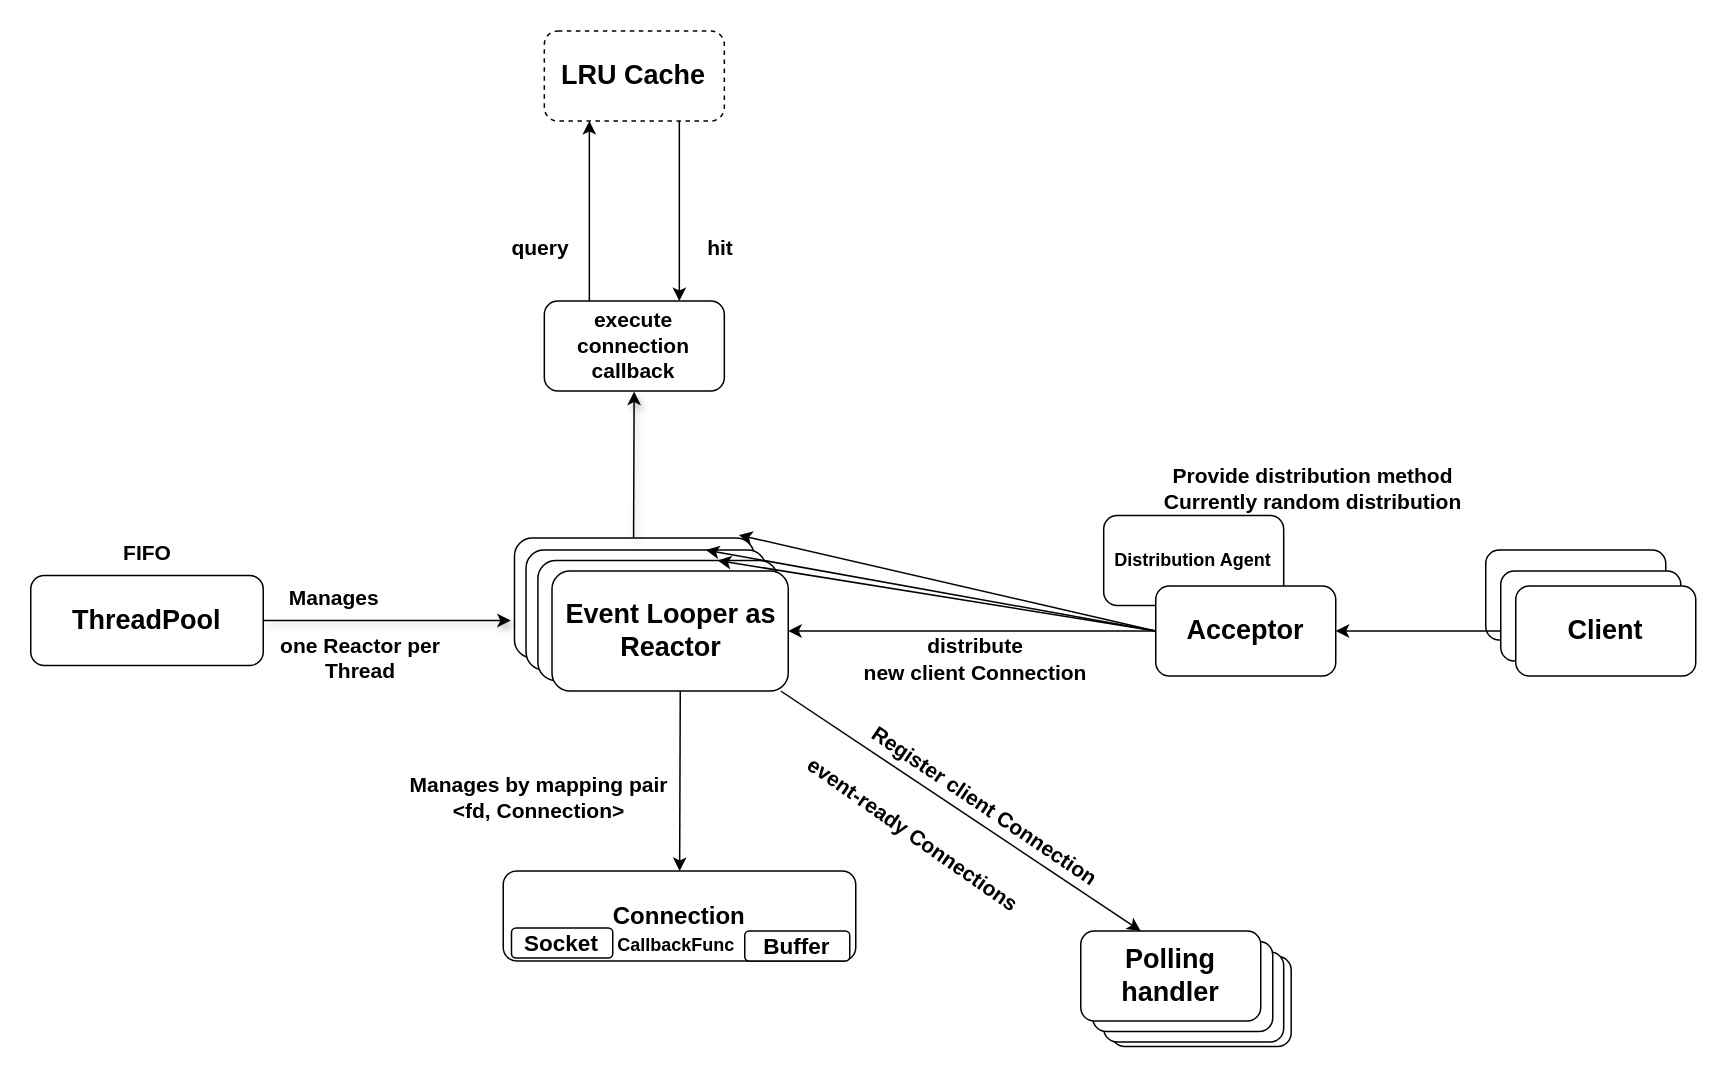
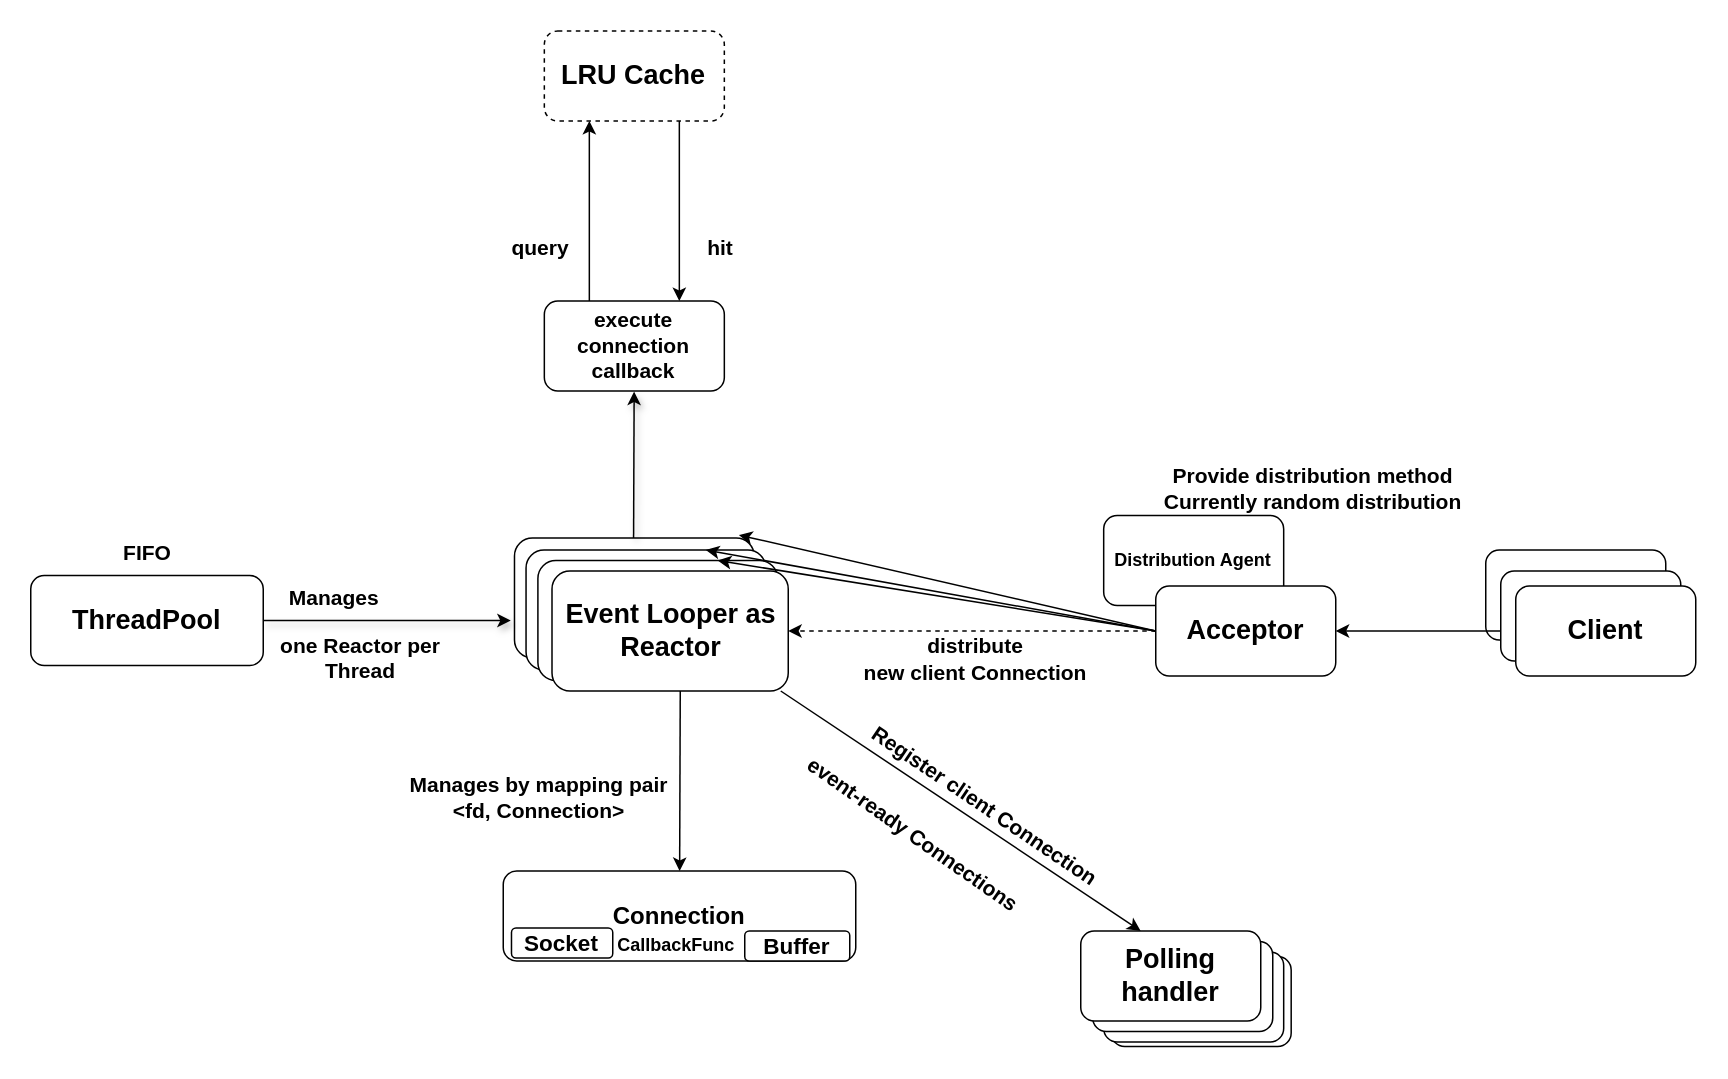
  <mxCell id="0" />
  <mxCell id="1" parent="0" />
  <mxCell id="2" value="" style="rounded=1;whiteSpace=wrap;html=1;" vertex="1" parent="1"><mxGeometry x="990" y="366" width="120" height="60" as="geometry" /></mxCell>
  <mxCell id="3" value="" style="rounded=1;whiteSpace=wrap;html=1;" parent="1" vertex="1"><mxGeometry x="740.29" y="637" width="120" height="60" as="geometry" /></mxCell>
  <mxCell id="4" value="" style="rounded=1;whiteSpace=wrap;html=1;" parent="1" vertex="1"><mxGeometry x="735.29" y="634" width="120" height="60" as="geometry" /></mxCell>
  <mxCell id="5" value="" style="rounded=1;whiteSpace=wrap;html=1;" parent="1" vertex="1"><mxGeometry x="728" y="627" width="120" height="60" as="geometry" /></mxCell>
  <mxCell id="6" value="" style="rounded=1;whiteSpace=wrap;html=1;" parent="1" vertex="1"><mxGeometry x="342.49" y="358" width="159.8" height="80" as="geometry" /></mxCell>
  <mxCell id="7" value="" style="rounded=1;whiteSpace=wrap;html=1;" parent="1" vertex="1"><mxGeometry x="350.2" y="366" width="159.8" height="80" as="geometry" /></mxCell>
  <mxCell id="8" value="" style="rounded=1;whiteSpace=wrap;html=1;" parent="1" vertex="1"><mxGeometry x="358.1" y="373" width="159.8" height="80" as="geometry" /></mxCell>
  <mxCell id="9" value="&lt;b&gt;&lt;font style=&quot;font-size: 18px;&quot;&gt;Polling handler&lt;/font&gt;&lt;/b&gt;" style="rounded=1;whiteSpace=wrap;html=1;" parent="1" vertex="1"><mxGeometry x="720" y="620" width="120" height="60" as="geometry" /></mxCell>
  <mxCell id="10" value="&lt;b&gt;&lt;font style=&quot;font-size: 16px;&quot;&gt;Connection&lt;/font&gt;&lt;/b&gt;" style="rounded=1;whiteSpace=wrap;html=1;fontSize=18;" parent="1" vertex="1"><mxGeometry x="335" y="580" width="235" height="60" as="geometry" /></mxCell>
  <mxCell id="11" value="&lt;b&gt;&lt;font style=&quot;font-size: 15px;&quot;&gt;Buffer&lt;/font&gt;&lt;/b&gt;" style="rounded=1;whiteSpace=wrap;html=1;fontSize=18;" parent="1" vertex="1"><mxGeometry x="496" y="620" width="70" height="20" as="geometry" /></mxCell>
  <mxCell id="12" value="&lt;b&gt;&lt;font style=&quot;font-size: 15px;&quot;&gt;Socket&lt;/font&gt;&lt;/b&gt;" style="rounded=1;whiteSpace=wrap;html=1;fontSize=18;" parent="1" vertex="1"><mxGeometry x="340.49" y="618" width="67.51" height="20" as="geometry" /></mxCell>
  <mxCell id="13" value="&lt;b&gt;&lt;font style=&quot;font-size: 12px;&quot;&gt;CallbackFunc&lt;/font&gt;&lt;/b&gt;" style="text;html=1;strokeColor=none;fillColor=none;align=center;verticalAlign=middle;whiteSpace=wrap;rounded=0;fontSize=18;" parent="1" vertex="1"><mxGeometry x="430.79" y="623" width="39.21" height="10" as="geometry" /></mxCell>
  <mxCell id="14" value="&lt;b&gt;&lt;font style=&quot;font-size: 18px;&quot;&gt;Event Looper as Reactor&lt;/font&gt;&lt;/b&gt;" style="rounded=1;whiteSpace=wrap;html=1;fontSize=14;" parent="1" vertex="1"><mxGeometry x="367.5" y="380" width="157.5" height="80" as="geometry" /></mxCell>
  <mxCell id="15" value="&lt;b&gt;ThreadPool&lt;/b&gt;" style="rounded=1;whiteSpace=wrap;html=1;fontSize=18;" parent="1" vertex="1"><mxGeometry x="20" y="383" width="155" height="60" as="geometry" /></mxCell>
  <mxCell id="16" value="" style="endArrow=classic;html=1;rounded=0;fontSize=18;entryX=0.333;entryY=0;entryDx=0;entryDy=0;entryPerimeter=0;" parent="1" target="9" edge="1"><mxGeometry width="50" height="50" relative="1" as="geometry"><mxPoint x="520" y="460" as="sourcePoint" /><mxPoint x="756.818" y="610" as="targetPoint" /></mxGeometry></mxCell>
  <mxCell id="17" value="&lt;b&gt;&lt;font style=&quot;font-size: 14px;&quot;&gt;Register client Connection&lt;/font&gt;&lt;/b&gt;" style="text;html=1;strokeColor=none;fillColor=none;align=center;verticalAlign=middle;whiteSpace=wrap;rounded=0;fontSize=18;rotation=34;" parent="1" vertex="1"><mxGeometry x="536.16" y="515.64" width="241.71" height="40" as="geometry" /></mxCell>
  <mxCell id="18" value="&lt;b&gt;&lt;font style=&quot;font-size: 14px;&quot;&gt;event-ready Connections&lt;/font&gt;&lt;/b&gt;" style="text;html=1;strokeColor=none;fillColor=none;align=center;verticalAlign=middle;whiteSpace=wrap;rounded=0;fontSize=15;rotation=35;" parent="1" vertex="1"><mxGeometry x="494" y="540" width="230" height="30" as="geometry" /></mxCell>
  <mxCell id="19" value="&lt;b style=&quot;font-size: 14px;&quot;&gt;distribute&lt;br&gt;new client Connection&lt;/b&gt;" style="text;html=1;strokeColor=none;fillColor=none;align=center;verticalAlign=middle;whiteSpace=wrap;rounded=0;fontSize=15;rotation=0;" parent="1" vertex="1"><mxGeometry x="565.29" y="423" width="170" height="30" as="geometry" /></mxCell>
  <mxCell id="20" value="" style="endArrow=classic;html=1;rounded=0;fontSize=12;exitX=0.5;exitY=1;exitDx=0;exitDy=0;" parent="1" target="10" edge="1"><mxGeometry width="50" height="50" relative="1" as="geometry"><mxPoint x="453" y="460" as="sourcePoint" /><mxPoint x="520" y="420" as="targetPoint" /></mxGeometry></mxCell>
  <mxCell id="21" value="&lt;b style=&quot;font-size: 14px;&quot;&gt;Manages by mapping pair&lt;br&gt;&amp;lt;fd, Connection&amp;gt;&lt;/b&gt;" style="text;html=1;strokeColor=none;fillColor=none;align=center;verticalAlign=middle;whiteSpace=wrap;rounded=0;fontSize=12;" parent="1" vertex="1"><mxGeometry y="515.64" width="218" height="30" as="geometry" x="250" /></mxCell>
  <mxCell id="22" value="&lt;span style=&quot;font-size: 14px;&quot;&gt;&lt;b&gt;FIFO&lt;/b&gt;&lt;/span&gt;" style="text;html=1;strokeColor=none;fillColor=none;align=center;verticalAlign=middle;whiteSpace=wrap;rounded=0;fontSize=13;" parent="1" vertex="1"><mxGeometry x="52.5" y="353" width="90" height="30" as="geometry" /></mxCell>
  <mxCell id="23" style="edgeStyle=orthogonalEdgeStyle;rounded=0;orthogonalLoop=1;jettySize=auto;html=1;fontSize=15;exitX=0;exitY=0.5;exitDx=0;exitDy=0;" parent="1" source="43" target="33" edge="1"><mxGeometry relative="1" as="geometry"><mxPoint x="1010" y="420" as="sourcePoint" /></mxGeometry></mxCell>
  <mxCell id="24" value="" style="endArrow=classic;html=1;rounded=0;shadow=1;strokeWidth=1;fontSize=14;exitX=1;exitY=0.5;exitDx=0;exitDy=0;" parent="1" edge="1" source="15"><mxGeometry width="50" height="50" relative="1" as="geometry"><mxPoint x="245" y="412.5" as="sourcePoint" /><mxPoint x="340" y="413" as="targetPoint" /></mxGeometry></mxCell>
  <mxCell id="25" value="&lt;font size=&quot;1&quot; style=&quot;&quot;&gt;&lt;b style=&quot;font-size: 14px;&quot;&gt;Manages&lt;/b&gt;&lt;/font&gt;" style="text;html=1;strokeColor=none;fillColor=none;align=center;verticalAlign=middle;whiteSpace=wrap;rounded=0;fontSize=14;" parent="1" vertex="1"><mxGeometry x="175" y="383" width="95" height="30" as="geometry" /></mxCell>
  <mxCell id="26" value="" style="endArrow=classic;html=1;rounded=0;shadow=1;strokeWidth=1;fontSize=12;" parent="1" edge="1"><mxGeometry x="1" y="-180" width="50" height="50" relative="1" as="geometry"><mxPoint x="421.89" y="358" as="sourcePoint" /><mxPoint x="422.269" y="260.4" as="targetPoint" /><mxPoint y="-10" as="offset" /></mxGeometry></mxCell>
  <mxCell id="27" value="&lt;b&gt;hit&lt;/b&gt;" style="text;html=1;strokeColor=none;fillColor=none;align=center;verticalAlign=middle;whiteSpace=wrap;rounded=0;fontSize=14;" parent="1" vertex="1"><mxGeometry x="450" y="150" width="60" height="30" as="geometry" /></mxCell>
  <mxCell id="28" value="&lt;b&gt;query&lt;/b&gt;" style="text;html=1;strokeColor=none;fillColor=none;align=center;verticalAlign=middle;whiteSpace=wrap;rounded=0;fontSize=14;" parent="1" vertex="1"><mxGeometry x="330" y="150" width="60" height="30" as="geometry" /></mxCell>
  <mxCell id="29" style="edgeStyle=orthogonalEdgeStyle;rounded=0;orthogonalLoop=1;jettySize=auto;html=1;exitX=0.75;exitY=1;exitDx=0;exitDy=0;entryX=0.75;entryY=0;entryDx=0;entryDy=0;" edge="1" parent="1" source="30" target="40"><mxGeometry relative="1" as="geometry" /></mxCell>
  <mxCell id="30" value="&lt;b&gt;&lt;font style=&quot;font-size: 18px;&quot;&gt;LRU Cache&lt;/font&gt;&lt;/b&gt;" style="rounded=1;whiteSpace=wrap;html=1;dashed=1;" vertex="1" parent="1"><mxGeometry x="362.39" y="20" width="120" height="60" as="geometry" /></mxCell>
  <mxCell id="31" value="&lt;b&gt;&lt;font style=&quot;font-size: 14px;&quot;&gt;one Reactor per Thread&lt;/font&gt;&lt;/b&gt;" style="text;html=1;strokeColor=none;fillColor=none;align=center;verticalAlign=middle;whiteSpace=wrap;rounded=0;" vertex="1" parent="1"><mxGeometry x="180" y="423" width="120" height="30" as="geometry" /></mxCell>
  <mxCell id="32" value="&lt;b&gt;Distribution Agent&lt;/b&gt;" style="rounded=1;whiteSpace=wrap;html=1;" vertex="1" parent="1"><mxGeometry x="735.29" y="343" width="120" height="60" as="geometry" /></mxCell>
  <mxCell id="33" value="&lt;b&gt;Acceptor&lt;/b&gt;" style="rounded=1;whiteSpace=wrap;html=1;fontSize=18;" parent="1" vertex="1"><mxGeometry x="770" y="390" width="120" height="60" as="geometry" /></mxCell>
  <mxCell id="34" value="&lt;b style=&quot;font-size: 14px;&quot;&gt;Provide distribution method&lt;br&gt;Currently random distribution&lt;/b&gt;" style="text;html=1;strokeColor=none;fillColor=none;align=center;verticalAlign=middle;whiteSpace=wrap;rounded=0;" vertex="1" parent="1"><mxGeometry x="760" y="310" width="230" height="30" as="geometry" /></mxCell>
- <mxCell id="35" value="" style="endArrow=classic;html=1;rounded=0;exitX=0;exitY=0.5;exitDx=0;exitDy=0;entryX=1;entryY=0.5;entryDx=0;entryDy=0;" edge="1" parent="1" source="33" target="14"><mxGeometry width="50" height="50" relative="1" as="geometry"><mxPoint x="610" y="430" as="sourcePoint" /><mxPoint x="660" y="380" as="targetPoint" /></mxGeometry></mxCell>
+ <mxCell id="35" value="" style="endArrow=classic;html=1;rounded=0;exitX=0;exitY=0.5;exitDx=0;exitDy=0;entryX=1;entryY=0.5;entryDx=0;entryDy=0;dashed=1;" edge="1" parent="1" source="33" target="14"><mxGeometry width="50" height="50" relative="1" as="geometry"><mxPoint x="610" y="430" as="sourcePoint" /><mxPoint x="660" y="380" as="targetPoint" /></mxGeometry></mxCell>
  <mxCell id="36" value="" style="endArrow=classic;html=1;rounded=0;entryX=0.75;entryY=0;entryDx=0;entryDy=0;" edge="1" parent="1" target="8"><mxGeometry width="50" height="50" relative="1" as="geometry"><mxPoint x="770" y="420" as="sourcePoint" /><mxPoint x="535" y="430" as="targetPoint" /></mxGeometry></mxCell>
  <mxCell id="37" value="" style="endArrow=classic;html=1;rounded=0;entryX=0.75;entryY=0;entryDx=0;entryDy=0;" edge="1" parent="1" target="7"><mxGeometry width="50" height="50" relative="1" as="geometry"><mxPoint x="770" y="420" as="sourcePoint" /><mxPoint x="545" y="440" as="targetPoint" /></mxGeometry></mxCell>
  <mxCell id="38" value="" style="endArrow=classic;html=1;rounded=0;exitX=0;exitY=0.5;exitDx=0;exitDy=0;entryX=0.936;entryY=-0.025;entryDx=0;entryDy=0;entryPerimeter=0;" edge="1" parent="1" source="33" target="6"><mxGeometry width="50" height="50" relative="1" as="geometry"><mxPoint x="800" y="450" as="sourcePoint" /><mxPoint x="555" y="450" as="targetPoint" /></mxGeometry></mxCell>
  <mxCell id="39" style="edgeStyle=orthogonalEdgeStyle;rounded=0;orthogonalLoop=1;jettySize=auto;html=1;exitX=0.25;exitY=0;exitDx=0;exitDy=0;entryX=0.25;entryY=1;entryDx=0;entryDy=0;" edge="1" parent="1" source="40" target="30"><mxGeometry relative="1" as="geometry" /></mxCell>
  <mxCell id="40" value="&lt;font size=&quot;1&quot; style=&quot;&quot;&gt;&lt;b style=&quot;font-size: 14px;&quot;&gt;execute connection callback&lt;/b&gt;&lt;/font&gt;" style="rounded=1;whiteSpace=wrap;html=1;" vertex="1" parent="1"><mxGeometry x="362.39" y="200" width="120" height="60" as="geometry" /></mxCell>
  <mxCell id="41" value="&lt;b&gt;&lt;font style=&quot;font-size: 16px;&quot;&gt;client&lt;/font&gt;&lt;/b&gt;" style="text;html=1;strokeColor=none;fillColor=none;align=center;verticalAlign=middle;whiteSpace=wrap;rounded=0;fontSize=15;" parent="1" vertex="1"><mxGeometry x="1030" y="405" width="60" height="30" as="geometry" /></mxCell>
  <mxCell id="42" value="" style="rounded=1;whiteSpace=wrap;html=1;" vertex="1" parent="1"><mxGeometry x="1000" y="380" width="120" height="60" as="geometry" /></mxCell>
  <mxCell id="43" value="&lt;b&gt;&lt;font style=&quot;font-size: 18px;&quot;&gt;Client&lt;/font&gt;&lt;/b&gt;" style="rounded=1;whiteSpace=wrap;html=1;" vertex="1" parent="1"><mxGeometry x="1010" y="390" width="120" height="60" as="geometry" /></mxCell>
